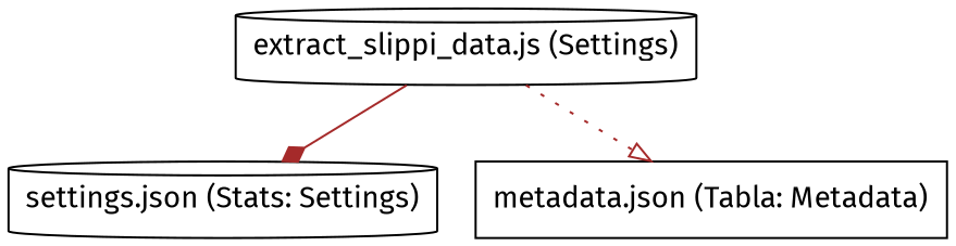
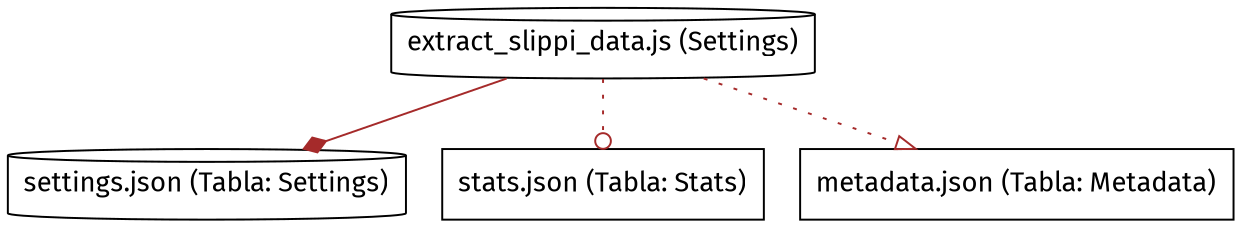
  digraph {
    fontname="Fira Sans"
    node [fontname="Fira Sans" shape=cylinder]
    edge [color=brown fontname="Fira Sans" style=dotted]
    n1 [label="extract_slippi_data.js (Settings)"]
-   n2 [label="settings.json (Stats: Settings)"]
+   n2 [label="settings.json (Tabla: Settings)"]
+   n3 [label="stats.json (Tabla: Stats)" shape=box]
    n4 [label="metadata.json (Tabla: Metadata)" shape=box]
    n1 -> n2 [arrowhead=diamond style=solid]
+   n1 -> n3 [arrowhead=odot]
    n1 -> n4 [arrowhead=onormal]
  }
